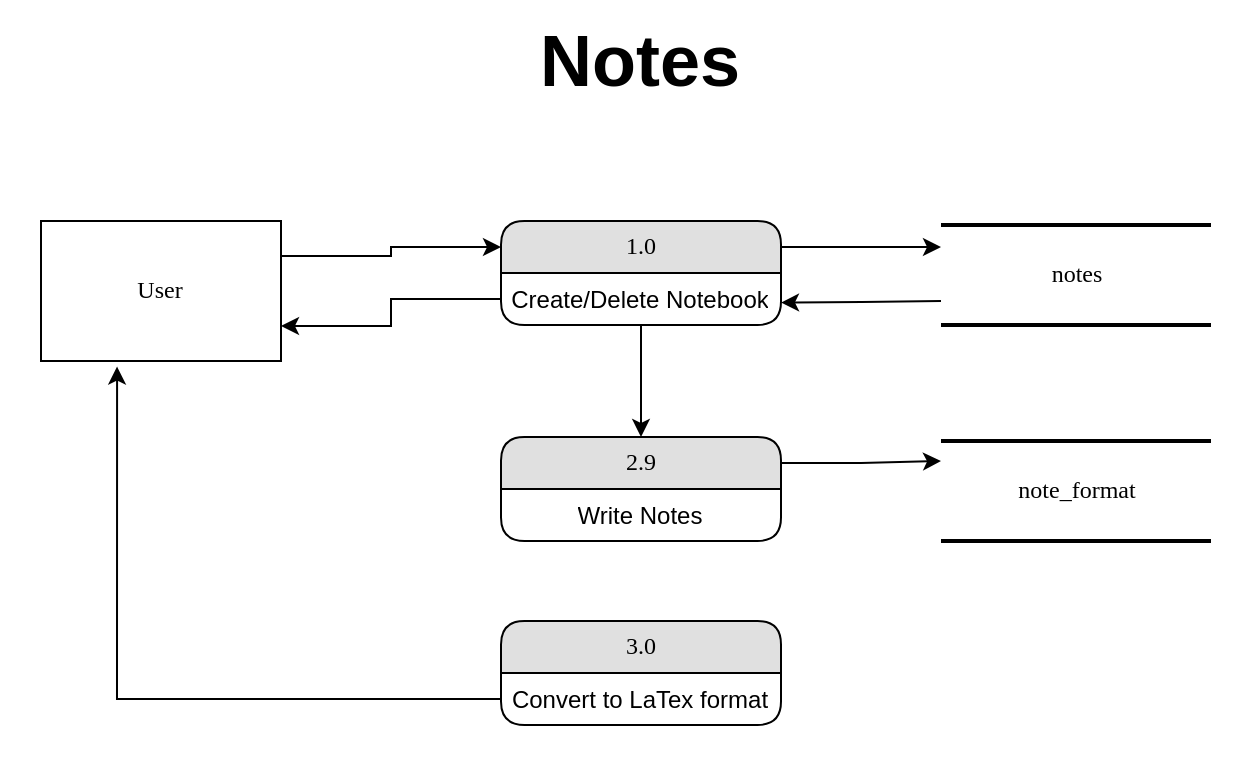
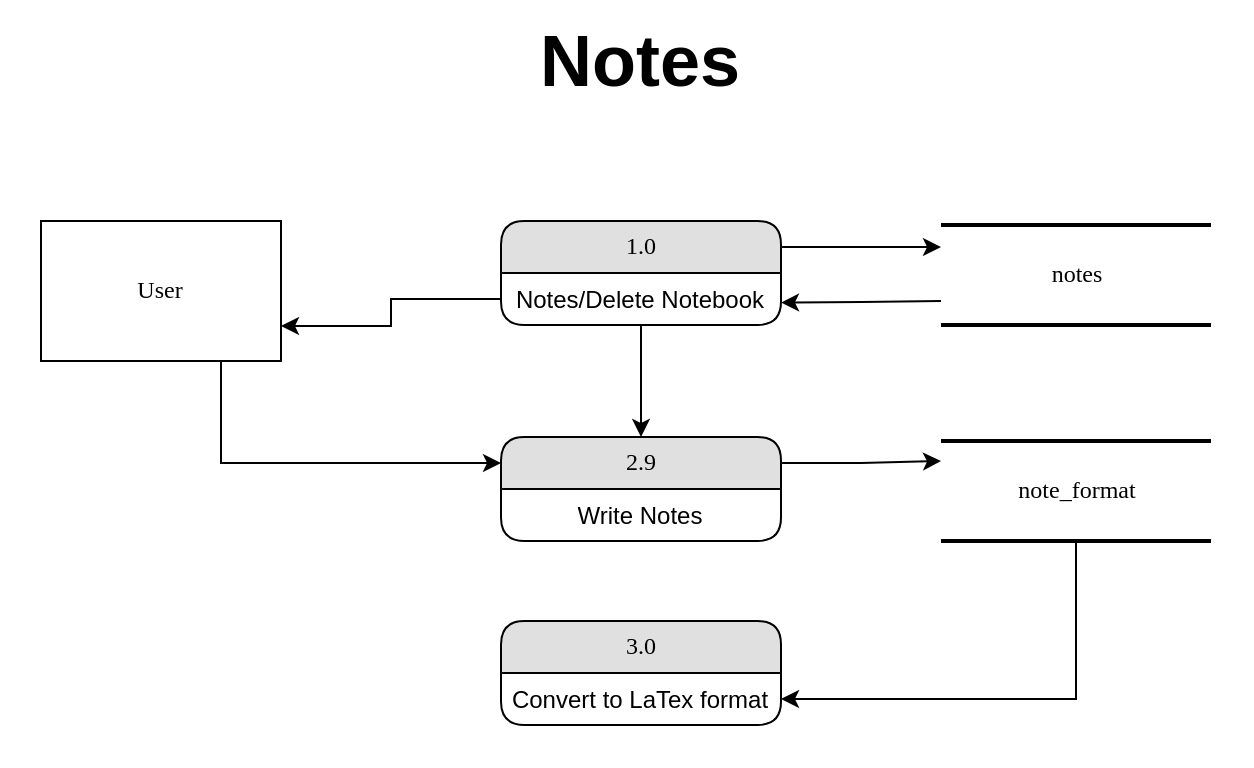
  <mxCell id="0" />
  <mxCell id="1" parent="0" />
  <mxCell id="2" value="&lt;b&gt;&lt;font style=&quot;font-size: 36px;&quot;&gt;Notes&lt;/font&gt;&lt;/b&gt;" style="text;html=1;strokeColor=none;fillColor=none;align=center;verticalAlign=middle;whiteSpace=wrap;rounded=0;" parent="1" vertex="1"><mxGeometry x="290" y="20" width="60" height="20" as="geometry" /></mxCell>
  <mxCell id="3" value="1.0" style="swimlane;html=1;fontStyle=0;childLayout=stackLayout;horizontal=1;startSize=26;fillColor=#e0e0e0;horizontalStack=0;resizeParent=1;resizeLast=0;collapsible=1;marginBottom=0;swimlaneFillColor=#ffffff;align=center;rounded=1;shadow=0;comic=0;labelBackgroundColor=none;strokeWidth=1;fontFamily=Verdana;fontSize=12" parent="1" vertex="1"><mxGeometry x="250" y="110" width="140" height="52" as="geometry" /></mxCell>
- <mxCell id="4" value="Create/Delete Notebook" style="text;html=1;strokeColor=none;fillColor=none;spacingLeft=4;spacingRight=4;whiteSpace=wrap;overflow=hidden;rotatable=0;points=[[0,0.5],[1,0.5]];portConstraint=eastwest;align=center;" parent="3" vertex="1"><mxGeometry y="26" width="140" height="26" as="geometry" /></mxCell>
- <mxCell id="5" style="edgeStyle=orthogonalEdgeStyle;rounded=0;orthogonalLoop=1;jettySize=auto;html=1;exitX=1;exitY=0.25;exitDx=0;exitDy=0;entryX=0;entryY=0.25;entryDx=0;entryDy=0;" edge="1" parent="1" source="6" target="3"><mxGeometry relative="1" as="geometry" /></mxCell>
+ <mxCell id="4" value="Notes/Delete Notebook" style="text;html=1;strokeColor=none;fillColor=none;spacingLeft=4;spacingRight=4;whiteSpace=wrap;overflow=hidden;rotatable=0;points=[[0,0.5],[1,0.5]];portConstraint=eastwest;align=center;" parent="3" vertex="1"><mxGeometry y="26" width="140" height="26" as="geometry" /></mxCell>
  <mxCell id="6" value="User" style="whiteSpace=wrap;html=1;rounded=0;shadow=0;comic=0;labelBackgroundColor=none;strokeWidth=1;fontFamily=Verdana;fontSize=12;align=center;" parent="1" vertex="1"><mxGeometry x="20" y="110" width="120" height="70" as="geometry" /></mxCell>
  <mxCell id="7" value="notes" style="html=1;rounded=0;shadow=0;comic=0;labelBackgroundColor=none;strokeWidth=2;fontFamily=Verdana;fontSize=12;align=center;shape=mxgraph.ios7ui.horLines;" vertex="1" parent="1"><mxGeometry x="470" y="112" width="135" height="50" as="geometry" /></mxCell>
  <mxCell id="8" value="note_format" style="html=1;rounded=0;shadow=0;comic=0;labelBackgroundColor=none;strokeWidth=2;fontFamily=Verdana;fontSize=12;align=center;shape=mxgraph.ios7ui.horLines;" vertex="1" parent="1"><mxGeometry x="470" y="220" width="135" height="50" as="geometry" /></mxCell>
  <mxCell id="9" style="rounded=0;orthogonalLoop=1;jettySize=auto;html=1;exitX=1;exitY=0.25;exitDx=0;exitDy=0;edgeStyle=orthogonalEdgeStyle;" edge="1" parent="1" source="3"><mxGeometry relative="1" as="geometry"><mxPoint x="470" y="123" as="targetPoint" /></mxGeometry></mxCell>
  <mxCell id="10" style="rounded=0;orthogonalLoop=1;jettySize=auto;html=1;entryX=1.014;entryY=0.077;entryDx=0;entryDy=0;entryPerimeter=0;edgeStyle=orthogonalEdgeStyle;" edge="1" parent="1"><mxGeometry relative="1" as="geometry"><mxPoint x="470" y="150" as="sourcePoint" /><mxPoint x="390" y="150.782" as="targetPoint" /></mxGeometry></mxCell>
  <mxCell id="11" value="2.9" style="swimlane;html=1;fontStyle=0;childLayout=stackLayout;horizontal=1;startSize=26;fillColor=#e0e0e0;horizontalStack=0;resizeParent=1;resizeLast=0;collapsible=1;marginBottom=0;swimlaneFillColor=#ffffff;align=center;rounded=1;shadow=0;comic=0;labelBackgroundColor=none;strokeWidth=1;fontFamily=Verdana;fontSize=12" vertex="1" parent="1"><mxGeometry x="250" y="218" width="140" height="52" as="geometry" /></mxCell>
  <mxCell id="12" value="Write Notes" style="text;html=1;strokeColor=none;fillColor=none;spacingLeft=4;spacingRight=4;whiteSpace=wrap;overflow=hidden;rotatable=0;points=[[0,0.5],[1,0.5]];portConstraint=eastwest;align=center;" vertex="1" parent="11"><mxGeometry y="26" width="140" height="26" as="geometry" /></mxCell>
  <mxCell id="13" style="rounded=0;orthogonalLoop=1;jettySize=auto;html=1;exitX=1;exitY=0.25;exitDx=0;exitDy=0;edgeStyle=orthogonalEdgeStyle;" edge="1" parent="1" source="11"><mxGeometry relative="1" as="geometry"><mxPoint x="390" y="232" as="sourcePoint" /><mxPoint x="470" y="230" as="targetPoint" /></mxGeometry></mxCell>
  <mxCell id="14" style="edgeStyle=orthogonalEdgeStyle;rounded=0;orthogonalLoop=1;jettySize=auto;html=1;entryX=0.5;entryY=0;entryDx=0;entryDy=0;exitX=0.5;exitY=1;exitDx=0;exitDy=0;exitPerimeter=0;" edge="1" parent="1" source="4" target="11"><mxGeometry relative="1" as="geometry" /></mxCell>
+ <mxCell id="15" style="edgeStyle=orthogonalEdgeStyle;rounded=0;orthogonalLoop=1;jettySize=auto;html=1;exitX=0.75;exitY=1;exitDx=0;exitDy=0;entryX=0;entryY=0.25;entryDx=0;entryDy=0;" edge="1" parent="1" source="6" target="11"><mxGeometry relative="1" as="geometry" /></mxCell>
  <mxCell id="16" style="rounded=0;orthogonalLoop=1;jettySize=auto;html=1;exitX=0;exitY=0.5;exitDx=0;exitDy=0;entryX=1;entryY=0.75;entryDx=0;entryDy=0;edgeStyle=orthogonalEdgeStyle;" edge="1" parent="1" source="4" target="6"><mxGeometry relative="1" as="geometry"><mxPoint x="150" y="150" as="targetPoint" /></mxGeometry></mxCell>
  <mxCell id="17" value="3.0" style="swimlane;html=1;fontStyle=0;childLayout=stackLayout;horizontal=1;startSize=26;fillColor=#e0e0e0;horizontalStack=0;resizeParent=1;resizeLast=0;collapsible=1;marginBottom=0;swimlaneFillColor=#ffffff;align=center;rounded=1;shadow=0;comic=0;labelBackgroundColor=none;strokeWidth=1;fontFamily=Verdana;fontSize=12" vertex="1" parent="1"><mxGeometry x="250" y="310" width="140" height="52" as="geometry" /></mxCell>
  <mxCell id="18" value="Convert to LaTex format" style="text;html=1;strokeColor=none;fillColor=none;spacingLeft=4;spacingRight=4;whiteSpace=wrap;overflow=hidden;rotatable=0;points=[[0,0.5],[1,0.5]];portConstraint=eastwest;align=center;" vertex="1" parent="17"><mxGeometry y="26" width="140" height="26" as="geometry" /></mxCell>
- <mxCell id="20" style="edgeStyle=orthogonalEdgeStyle;rounded=0;orthogonalLoop=1;jettySize=auto;html=1;entryX=0.317;entryY=1.04;entryDx=0;entryDy=0;entryPerimeter=0;" edge="1" parent="1" source="18" target="6"><mxGeometry relative="1" as="geometry" /></mxCell>
+ <mxCell id="19" style="edgeStyle=orthogonalEdgeStyle;rounded=0;orthogonalLoop=1;jettySize=auto;html=1;" edge="1" parent="1" source="8" target="18"><mxGeometry relative="1" as="geometry" /></mxCell>
